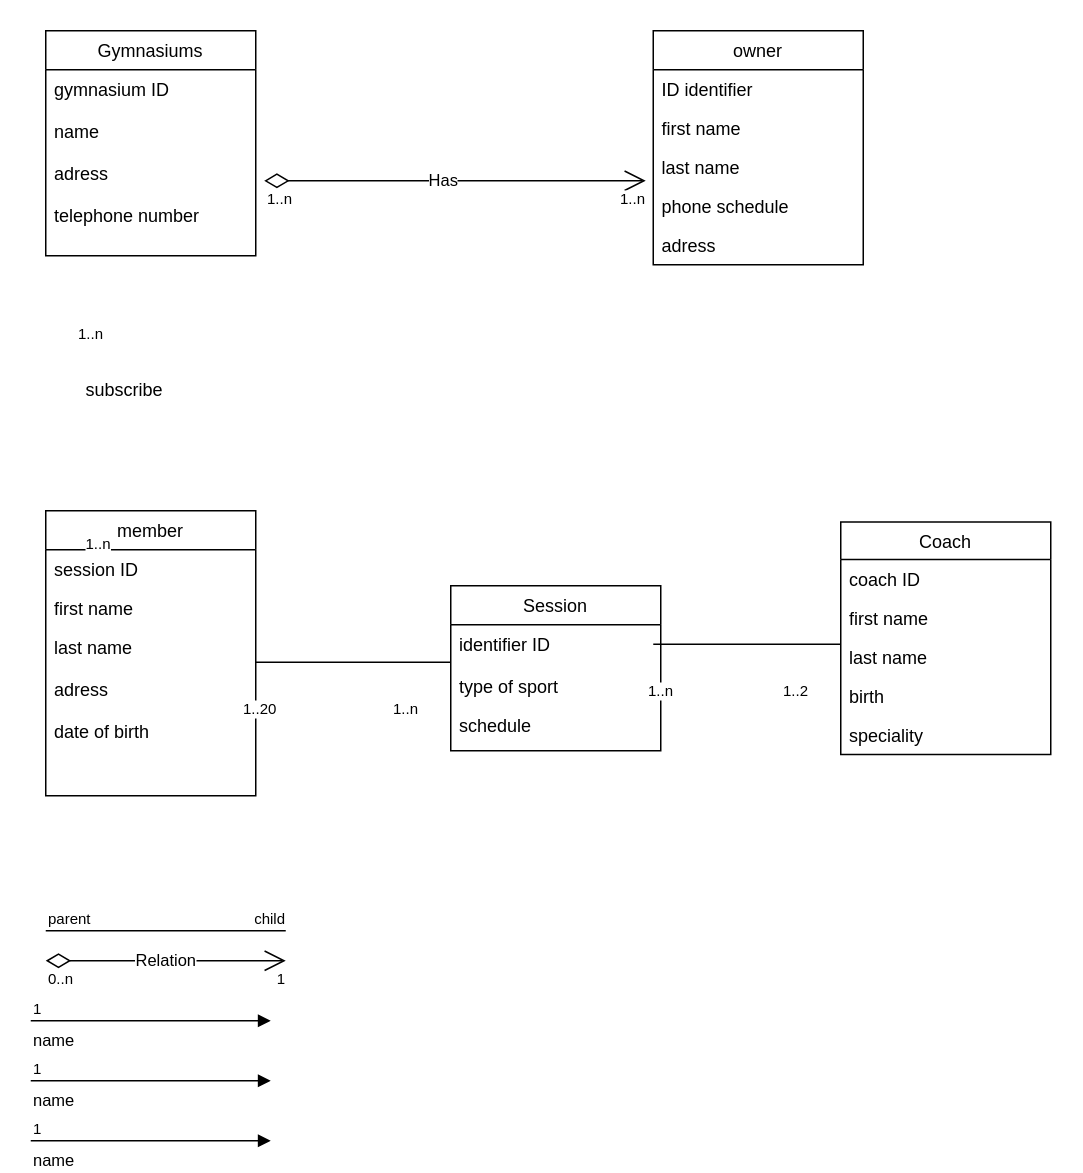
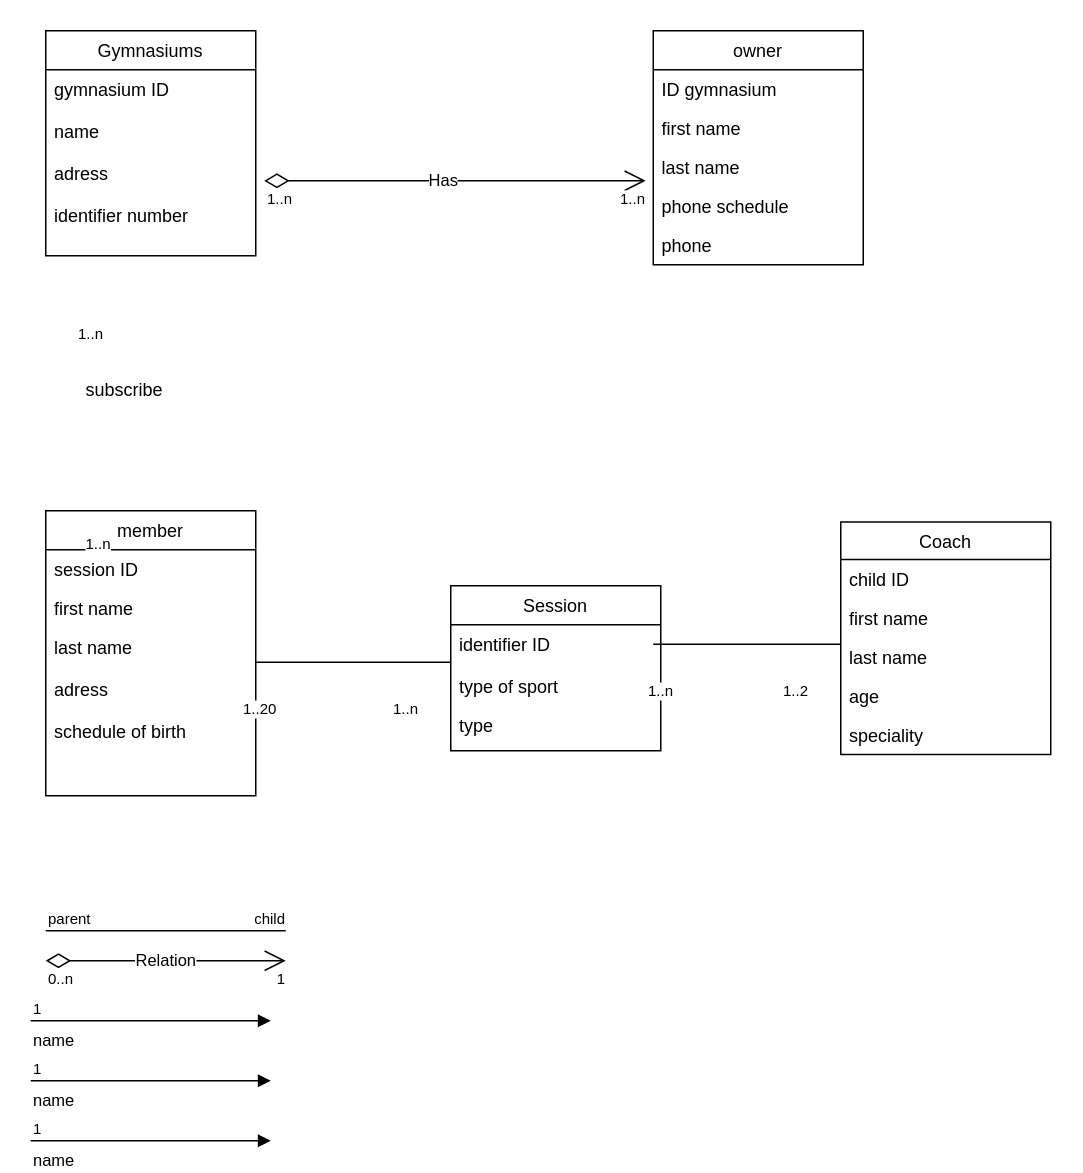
  <mxCell id="0" />
  <mxCell id="1" parent="0" />
  <mxCell id="2" value="Session" style="swimlane;fontStyle=0;childLayout=stackLayout;horizontal=1;startSize=26;fillColor=none;horizontalStack=0;resizeParent=1;resizeParentMax=0;resizeLast=0;collapsible=1;marginBottom=0;" parent="1" vertex="1"><mxGeometry x="300" y="390" width="140" height="110" as="geometry" /></mxCell>
  <mxCell id="3" value="identifier ID&#10;&#10;type of sport&#10;" style="text;strokeColor=none;fillColor=none;align=left;verticalAlign=top;spacingLeft=4;spacingRight=4;overflow=hidden;rotatable=0;points=[[0,0.5],[1,0.5]];portConstraint=eastwest;" parent="2" vertex="1"><mxGeometry y="26" width="140" height="54" as="geometry" /></mxCell>
- <mxCell id="4" value="schedule" style="text;strokeColor=none;fillColor=none;align=left;verticalAlign=top;spacingLeft=4;spacingRight=4;overflow=hidden;rotatable=0;points=[[0,0.5],[1,0.5]];portConstraint=eastwest;" parent="2" vertex="1"><mxGeometry y="80" width="140" height="30" as="geometry" /></mxCell>
+ <mxCell id="4" value="type" style="text;strokeColor=none;fillColor=none;align=left;verticalAlign=top;spacingLeft=4;spacingRight=4;overflow=hidden;rotatable=0;points=[[0,0.5],[1,0.5]];portConstraint=eastwest;" parent="2" vertex="1"><mxGeometry y="80" width="140" height="30" as="geometry" /></mxCell>
  <mxCell id="5" value="Gymnasiums" style="swimlane;fontStyle=0;childLayout=stackLayout;horizontal=1;startSize=26;fillColor=none;horizontalStack=0;resizeParent=1;resizeParentMax=0;resizeLast=0;collapsible=1;marginBottom=0;" parent="1" vertex="1"><mxGeometry x="30" y="20" width="140" height="150" as="geometry"><mxRectangle x="20" y="60" width="110" height="30" as="alternateBounds" /></mxGeometry></mxCell>
- <mxCell id="6" value="gymnasium ID&#10;&#10;name&#10;&#10;adress&#10;&#10;telephone number" style="text;strokeColor=none;fillColor=none;align=left;verticalAlign=top;spacingLeft=4;spacingRight=4;overflow=hidden;rotatable=0;points=[[0,0.5],[1,0.5]];portConstraint=eastwest;" parent="5" vertex="1"><mxGeometry y="26" width="140" height="124" as="geometry" /></mxCell>
+ <mxCell id="6" value="gymnasium ID&#10;&#10;name&#10;&#10;adress&#10;&#10;identifier number" style="text;strokeColor=none;fillColor=none;align=left;verticalAlign=top;spacingLeft=4;spacingRight=4;overflow=hidden;rotatable=0;points=[[0,0.5],[1,0.5]];portConstraint=eastwest;" parent="5" vertex="1"><mxGeometry y="26" width="140" height="124" as="geometry" /></mxCell>
  <mxCell id="7" value="member" style="swimlane;fontStyle=0;childLayout=stackLayout;horizontal=1;startSize=26;fillColor=none;horizontalStack=0;resizeParent=1;resizeParentMax=0;resizeLast=0;collapsible=1;marginBottom=0;" parent="1" vertex="1"><mxGeometry x="30" y="340" width="140" height="190" as="geometry" /></mxCell>
  <mxCell id="8" value="session ID" style="text;strokeColor=none;fillColor=none;align=left;verticalAlign=top;spacingLeft=4;spacingRight=4;overflow=hidden;rotatable=0;points=[[0,0.5],[1,0.5]];portConstraint=eastwest;" parent="7" vertex="1"><mxGeometry y="26" width="140" height="26" as="geometry" /></mxCell>
  <mxCell id="9" value="first name&#10;" style="text;strokeColor=none;fillColor=none;align=left;verticalAlign=top;spacingLeft=4;spacingRight=4;overflow=hidden;rotatable=0;points=[[0,0.5],[1,0.5]];portConstraint=eastwest;" parent="7" vertex="1"><mxGeometry y="52" width="140" height="26" as="geometry" /></mxCell>
- <mxCell id="10" value="last name&#10;&#10;adress&#10;&#10;date of birth&#10;&#10;" style="text;strokeColor=none;fillColor=none;align=left;verticalAlign=top;spacingLeft=4;spacingRight=4;overflow=hidden;rotatable=0;points=[[0,0.5],[1,0.5]];portConstraint=eastwest;" parent="7" vertex="1"><mxGeometry y="78" width="140" height="112" as="geometry" /></mxCell>
+ <mxCell id="10" value="last name&#10;&#10;adress&#10;&#10;schedule of birth&#10;&#10;" style="text;strokeColor=none;fillColor=none;align=left;verticalAlign=top;spacingLeft=4;spacingRight=4;overflow=hidden;rotatable=0;points=[[0,0.5],[1,0.5]];portConstraint=eastwest;" parent="7" vertex="1"><mxGeometry y="78" width="140" height="112" as="geometry" /></mxCell>
  <mxCell id="11" value="Coach" style="swimlane;fontStyle=0;childLayout=stackLayout;horizontal=1;startSize=25;fillColor=none;horizontalStack=0;resizeParent=1;resizeParentMax=0;resizeLast=0;collapsible=1;marginBottom=0;" parent="1" vertex="1"><mxGeometry x="560" y="347.5" width="140" height="155" as="geometry" /></mxCell>
- <mxCell id="12" value="coach ID" style="text;strokeColor=none;fillColor=none;align=left;verticalAlign=top;spacingLeft=4;spacingRight=4;overflow=hidden;rotatable=0;points=[[0,0.5],[1,0.5]];portConstraint=eastwest;" parent="11" vertex="1"><mxGeometry y="25" width="140" height="26" as="geometry" /></mxCell>
+ <mxCell id="12" value="child ID" style="text;strokeColor=none;fillColor=none;align=left;verticalAlign=top;spacingLeft=4;spacingRight=4;overflow=hidden;rotatable=0;points=[[0,0.5],[1,0.5]];portConstraint=eastwest;" parent="11" vertex="1"><mxGeometry y="25" width="140" height="26" as="geometry" /></mxCell>
  <mxCell id="13" value="first name" style="text;strokeColor=none;fillColor=none;align=left;verticalAlign=top;spacingLeft=4;spacingRight=4;overflow=hidden;rotatable=0;points=[[0,0.5],[1,0.5]];portConstraint=eastwest;" parent="11" vertex="1"><mxGeometry y="51" width="140" height="26" as="geometry" /></mxCell>
  <mxCell id="14" value="last name" style="text;strokeColor=none;fillColor=none;align=left;verticalAlign=top;spacingLeft=4;spacingRight=4;overflow=hidden;rotatable=0;points=[[0,0.5],[1,0.5]];portConstraint=eastwest;" parent="11" vertex="1"><mxGeometry y="77" width="140" height="26" as="geometry" /></mxCell>
- <mxCell id="15" value="birth" style="text;strokeColor=none;fillColor=none;align=left;verticalAlign=top;spacingLeft=4;spacingRight=4;overflow=hidden;rotatable=0;points=[[0,0.5],[1,0.5]];portConstraint=eastwest;" parent="11" vertex="1"><mxGeometry y="103" width="140" height="26" as="geometry" /></mxCell>
+ <mxCell id="15" value="age" style="text;strokeColor=none;fillColor=none;align=left;verticalAlign=top;spacingLeft=4;spacingRight=4;overflow=hidden;rotatable=0;points=[[0,0.5],[1,0.5]];portConstraint=eastwest;" parent="11" vertex="1"><mxGeometry y="103" width="140" height="26" as="geometry" /></mxCell>
  <mxCell id="16" value="speciality" style="text;strokeColor=none;fillColor=none;align=left;verticalAlign=top;spacingLeft=4;spacingRight=4;overflow=hidden;rotatable=0;points=[[0,0.5],[1,0.5]];portConstraint=eastwest;" parent="11" vertex="1"><mxGeometry y="129" width="140" height="26" as="geometry" /></mxCell>
  <mxCell id="17" value="owner" style="swimlane;fontStyle=0;childLayout=stackLayout;horizontal=1;startSize=26;fillColor=none;horizontalStack=0;resizeParent=1;resizeParentMax=0;resizeLast=0;collapsible=1;marginBottom=0;" parent="1" vertex="1"><mxGeometry x="435" y="20" width="140" height="156" as="geometry" /></mxCell>
- <mxCell id="18" value="ID identifier" style="text;strokeColor=none;fillColor=none;align=left;verticalAlign=top;spacingLeft=4;spacingRight=4;overflow=hidden;rotatable=0;points=[[0,0.5],[1,0.5]];portConstraint=eastwest;" parent="17" vertex="1"><mxGeometry y="26" width="140" height="26" as="geometry" /></mxCell>
+ <mxCell id="18" value="ID gymnasium" style="text;strokeColor=none;fillColor=none;align=left;verticalAlign=top;spacingLeft=4;spacingRight=4;overflow=hidden;rotatable=0;points=[[0,0.5],[1,0.5]];portConstraint=eastwest;" parent="17" vertex="1"><mxGeometry y="26" width="140" height="26" as="geometry" /></mxCell>
  <mxCell id="19" value="first name" style="text;strokeColor=none;fillColor=none;align=left;verticalAlign=top;spacingLeft=4;spacingRight=4;overflow=hidden;rotatable=0;points=[[0,0.5],[1,0.5]];portConstraint=eastwest;" parent="17" vertex="1"><mxGeometry y="52" width="140" height="26" as="geometry" /></mxCell>
  <mxCell id="20" value="last name" style="text;strokeColor=none;fillColor=none;align=left;verticalAlign=top;spacingLeft=4;spacingRight=4;overflow=hidden;rotatable=0;points=[[0,0.5],[1,0.5]];portConstraint=eastwest;" parent="17" vertex="1"><mxGeometry y="78" width="140" height="26" as="geometry" /></mxCell>
  <mxCell id="21" value="phone schedule" style="text;strokeColor=none;fillColor=none;align=left;verticalAlign=top;spacingLeft=4;spacingRight=4;overflow=hidden;rotatable=0;points=[[0,0.5],[1,0.5]];portConstraint=eastwest;" parent="17" vertex="1"><mxGeometry y="104" width="140" height="26" as="geometry" /></mxCell>
- <mxCell id="22" value="adress" style="text;strokeColor=none;fillColor=none;align=left;verticalAlign=top;spacingLeft=4;spacingRight=4;overflow=hidden;rotatable=0;points=[[0,0.5],[1,0.5]];portConstraint=eastwest;" parent="17" vertex="1"><mxGeometry y="130" width="140" height="26" as="geometry" /></mxCell>
+ <mxCell id="22" value="phone" style="text;strokeColor=none;fillColor=none;align=left;verticalAlign=top;spacingLeft=4;spacingRight=4;overflow=hidden;rotatable=0;points=[[0,0.5],[1,0.5]];portConstraint=eastwest;" parent="17" vertex="1"><mxGeometry y="130" width="140" height="26" as="geometry" /></mxCell>
  <mxCell id="23" value="" style="line;strokeWidth=1;fillColor=none;align=left;verticalAlign=middle;spacingTop=-1;spacingLeft=3;spacingRight=3;rotatable=0;labelPosition=right;points=[];portConstraint=eastwest;" parent="1" vertex="1"><mxGeometry x="170" y="420" width="130" height="42" as="geometry" /></mxCell>
  <mxCell id="24" value="" style="endArrow=none;html=1;edgeStyle=orthogonalEdgeStyle;" parent="1" edge="1"><mxGeometry relative="1" as="geometry"><mxPoint x="30" y="620" as="sourcePoint" /><mxPoint x="190" y="620" as="targetPoint" /></mxGeometry></mxCell>
  <mxCell id="25" value="parent" style="resizable=0;html=1;align=left;verticalAlign=bottom;labelBackgroundColor=#ffffff;fontSize=10;" parent="24" connectable="0" vertex="1"><mxGeometry x="-1" relative="1" as="geometry" /></mxCell>
  <mxCell id="26" value="child" style="resizable=0;html=1;align=right;verticalAlign=bottom;labelBackgroundColor=#ffffff;fontSize=10;" parent="24" connectable="0" vertex="1"><mxGeometry x="1" relative="1" as="geometry" /></mxCell>
  <mxCell id="27" value="Relation" style="endArrow=open;html=1;endSize=12;startArrow=diamondThin;startSize=14;startFill=0;edgeStyle=orthogonalEdgeStyle;" parent="1" edge="1"><mxGeometry relative="1" as="geometry"><mxPoint x="30" y="640" as="sourcePoint" /><mxPoint x="190" y="640" as="targetPoint" /></mxGeometry></mxCell>
  <mxCell id="28" value="0..n" style="resizable=0;html=1;align=left;verticalAlign=top;labelBackgroundColor=#ffffff;fontSize=10;" parent="27" connectable="0" vertex="1"><mxGeometry x="-1" relative="1" as="geometry" /></mxCell>
  <mxCell id="29" value="1" style="resizable=0;html=1;align=right;verticalAlign=top;labelBackgroundColor=#ffffff;fontSize=10;" parent="27" connectable="0" vertex="1"><mxGeometry x="1" relative="1" as="geometry" /></mxCell>
  <mxCell id="30" value="Has" style="endArrow=open;html=1;endSize=12;startArrow=diamondThin;startSize=14;startFill=0;edgeStyle=orthogonalEdgeStyle;exitX=1.04;exitY=0.597;exitDx=0;exitDy=0;exitPerimeter=0;" parent="1" source="6" edge="1"><mxGeometry x="-0.061" relative="1" as="geometry"><mxPoint x="210" y="119.5" as="sourcePoint" /><mxPoint x="430" y="120" as="targetPoint" /><Array as="points"><mxPoint x="260" y="120" /><mxPoint x="260" y="120" /></Array><mxPoint as="offset" /></mxGeometry></mxCell>
  <mxCell id="31" value="1..n" style="resizable=0;html=1;align=left;verticalAlign=top;labelBackgroundColor=#ffffff;fontSize=10;" parent="30" connectable="0" vertex="1"><mxGeometry x="-1" relative="1" as="geometry" /></mxCell>
  <mxCell id="32" value="1..n" style="resizable=0;html=1;align=right;verticalAlign=top;labelBackgroundColor=#ffffff;fontSize=10;" parent="30" connectable="0" vertex="1"><mxGeometry x="1" relative="1" as="geometry" /></mxCell>
  <mxCell id="33" value="name" style="endArrow=block;endFill=1;html=1;edgeStyle=orthogonalEdgeStyle;align=left;verticalAlign=top;" parent="1" edge="1"><mxGeometry x="-1" relative="1" as="geometry"><mxPoint x="20" y="680" as="sourcePoint" /><mxPoint x="180" y="680" as="targetPoint" /></mxGeometry></mxCell>
  <mxCell id="34" value="1" style="resizable=0;html=1;align=left;verticalAlign=bottom;labelBackgroundColor=#ffffff;fontSize=10;" parent="33" connectable="0" vertex="1"><mxGeometry x="-1" relative="1" as="geometry" /></mxCell>
  <mxCell id="35" value="name" style="endArrow=block;endFill=1;html=1;edgeStyle=orthogonalEdgeStyle;align=left;verticalAlign=top;" parent="1" edge="1"><mxGeometry x="-1" relative="1" as="geometry"><mxPoint x="20" y="720" as="sourcePoint" /><mxPoint x="180" y="720" as="targetPoint" /></mxGeometry></mxCell>
  <mxCell id="36" value="1" style="resizable=0;html=1;align=left;verticalAlign=bottom;labelBackgroundColor=#ffffff;fontSize=10;" parent="35" connectable="0" vertex="1"><mxGeometry x="-1" relative="1" as="geometry" /></mxCell>
  <mxCell id="37" value="name" style="endArrow=block;endFill=1;html=1;edgeStyle=orthogonalEdgeStyle;align=left;verticalAlign=top;" parent="1" edge="1"><mxGeometry x="-1" relative="1" as="geometry"><mxPoint x="20" y="760" as="sourcePoint" /><mxPoint x="180" y="760" as="targetPoint" /></mxGeometry></mxCell>
  <mxCell id="38" value="1" style="resizable=0;html=1;align=left;verticalAlign=bottom;labelBackgroundColor=#ffffff;fontSize=10;" parent="37" connectable="0" vertex="1"><mxGeometry x="-1" relative="1" as="geometry" /></mxCell>
  <mxCell id="39" value="subscribe" style="text;html=1;resizable=0;points=[];autosize=1;align=left;verticalAlign=top;spacingTop=-4;" parent="1" vertex="1"><mxGeometry x="55" y="250" width="70" height="20" as="geometry" /></mxCell>
  <mxCell id="40" value="1..n" style="resizable=0;html=1;align=left;verticalAlign=top;labelBackgroundColor=#ffffff;fontSize=10;" parent="1" connectable="0" vertex="1"><mxGeometry x="-1" relative="1" as="geometry"><mxPoint x="50" y="210" as="offset" /></mxGeometry></mxCell>
  <mxCell id="41" value="1..20" style="resizable=0;html=1;align=left;verticalAlign=top;labelBackgroundColor=#ffffff;fontSize=10;" parent="1" connectable="0" vertex="1"><mxGeometry x="-1" relative="1" as="geometry"><mxPoint x="160" y="460" as="offset" /></mxGeometry></mxCell>
  <mxCell id="42" value="1..n" style="resizable=0;html=1;align=left;verticalAlign=top;labelBackgroundColor=#ffffff;fontSize=10;" parent="1" connectable="0" vertex="1"><mxGeometry x="-1" relative="1" as="geometry"><mxPoint x="260" y="460" as="offset" /></mxGeometry></mxCell>
  <mxCell id="43" value="" style="line;strokeWidth=1;fillColor=none;align=left;verticalAlign=middle;spacingTop=-1;spacingLeft=3;spacingRight=3;rotatable=0;labelPosition=right;points=[];portConstraint=eastwest;" parent="1" vertex="1"><mxGeometry x="435" y="408" width="125" height="42" as="geometry" /></mxCell>
  <mxCell id="44" value="1..n" style="resizable=0;html=1;align=left;verticalAlign=top;labelBackgroundColor=#ffffff;fontSize=10;" parent="1" connectable="0" vertex="1"><mxGeometry x="-1" relative="1" as="geometry"><mxPoint x="55" y="350" as="offset" /></mxGeometry></mxCell>
  <mxCell id="45" value="1..2" style="resizable=0;html=1;align=left;verticalAlign=top;labelBackgroundColor=#ffffff;fontSize=10;" parent="1" connectable="0" vertex="1"><mxGeometry x="-1" relative="1" as="geometry"><mxPoint x="520" y="448" as="offset" /></mxGeometry></mxCell>
  <mxCell id="46" value="1..n" style="resizable=0;html=1;align=left;verticalAlign=top;labelBackgroundColor=#ffffff;fontSize=10;" parent="1" connectable="0" vertex="1"><mxGeometry x="-1" relative="1" as="geometry"><mxPoint x="430" y="448" as="offset" /></mxGeometry></mxCell>
